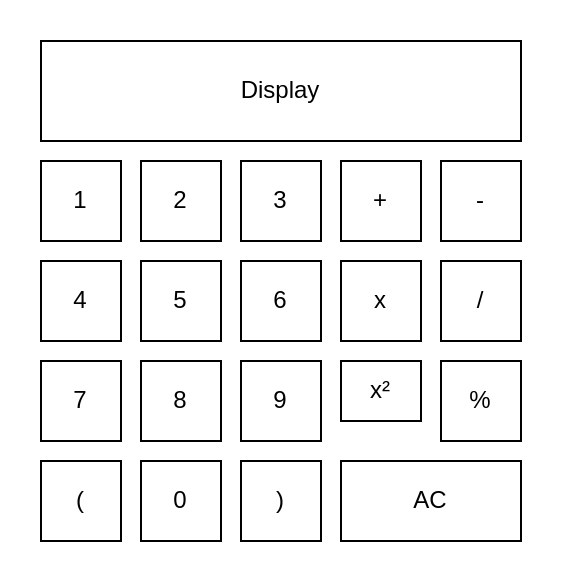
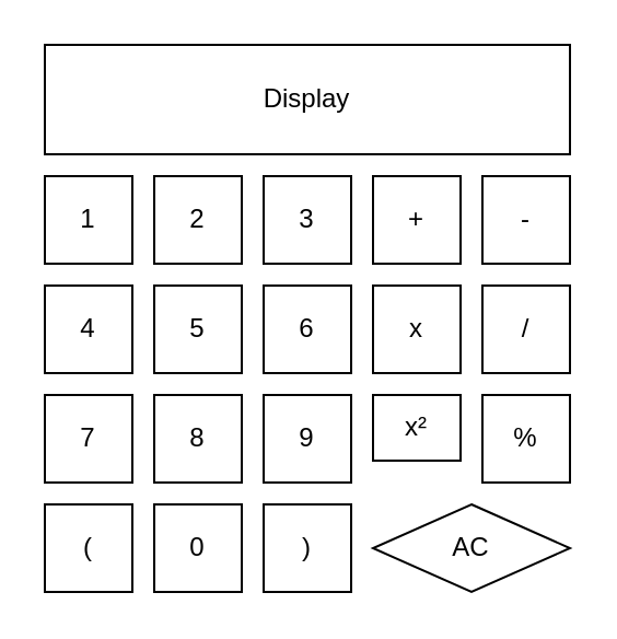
  <mxCell id="0" />
  <mxCell id="1" parent="0" />
  <mxCell id="2" value="1" style="whiteSpace=wrap;html=1;aspect=fixed;" vertex="1" parent="1"><mxGeometry x="20" y="80" width="40" height="40" as="geometry" /></mxCell>
  <mxCell id="3" value="2" style="whiteSpace=wrap;html=1;aspect=fixed;" vertex="1" parent="1"><mxGeometry x="70" y="80" width="40" height="40" as="geometry" /></mxCell>
  <mxCell id="4" value="3" style="whiteSpace=wrap;html=1;aspect=fixed;" vertex="1" parent="1"><mxGeometry x="120" y="80" width="40" height="40" as="geometry" /></mxCell>
  <mxCell id="5" value="4" style="whiteSpace=wrap;html=1;aspect=fixed;" vertex="1" parent="1"><mxGeometry x="20" y="130" width="40" height="40" as="geometry" /></mxCell>
  <mxCell id="6" value="5" style="whiteSpace=wrap;html=1;aspect=fixed;" vertex="1" parent="1"><mxGeometry x="70" y="130" width="40" height="40" as="geometry" /></mxCell>
  <mxCell id="7" value="6" style="whiteSpace=wrap;html=1;aspect=fixed;" vertex="1" parent="1"><mxGeometry x="120" y="130" width="40" height="40" as="geometry" /></mxCell>
  <mxCell id="8" value="7" style="whiteSpace=wrap;html=1;aspect=fixed;" vertex="1" parent="1"><mxGeometry x="20" y="180" width="40" height="40" as="geometry" /></mxCell>
  <mxCell id="9" value="8" style="whiteSpace=wrap;html=1;aspect=fixed;" vertex="1" parent="1"><mxGeometry x="70" y="180" width="40" height="40" as="geometry" /></mxCell>
  <mxCell id="10" value="9" style="whiteSpace=wrap;html=1;aspect=fixed;" vertex="1" parent="1"><mxGeometry x="120" y="180" width="40" height="40" as="geometry" /></mxCell>
  <mxCell id="11" value="(" style="whiteSpace=wrap;html=1;aspect=fixed;" vertex="1" parent="1"><mxGeometry x="20" y="230" width="40" height="40" as="geometry" /></mxCell>
  <mxCell id="12" value="0" style="whiteSpace=wrap;html=1;aspect=fixed;" vertex="1" parent="1"><mxGeometry x="70" y="230" width="40" height="40" as="geometry" /></mxCell>
  <mxCell id="13" value=")" style="whiteSpace=wrap;html=1;aspect=fixed;" vertex="1" parent="1"><mxGeometry x="120" y="230" width="40" height="40" as="geometry" /></mxCell>
- <mxCell id="14" value="AC" style="rounded=0;whiteSpace=wrap;html=1;" vertex="1" parent="1"><mxGeometry x="170" y="230" width="90" height="40" as="geometry" /></mxCell>
+ <mxCell id="14" value="AC" style="rhombus;whiteSpace=wrap;html=1;" vertex="1" parent="1"><mxGeometry x="170" y="230" width="90" height="40" as="geometry" /></mxCell>
  <mxCell id="15" value="Display" style="rounded=0;whiteSpace=wrap;html=1;" vertex="1" parent="1"><mxGeometry x="20" y="20" width="240" height="50" as="geometry" /></mxCell>
  <mxCell id="16" value="+" style="whiteSpace=wrap;html=1;aspect=fixed;" vertex="1" parent="1"><mxGeometry x="170" y="80" width="40" height="40" as="geometry" /></mxCell>
  <mxCell id="17" value="-" style="whiteSpace=wrap;html=1;aspect=fixed;" vertex="1" parent="1"><mxGeometry x="220" y="80" width="40" height="40" as="geometry" /></mxCell>
  <mxCell id="18" value="x" style="whiteSpace=wrap;html=1;aspect=fixed;" vertex="1" parent="1"><mxGeometry x="170" y="130" width="40" height="40" as="geometry" /></mxCell>
  <mxCell id="19" value="/" style="whiteSpace=wrap;html=1;aspect=fixed;" vertex="1" parent="1"><mxGeometry x="220" y="130" width="40" height="40" as="geometry" /></mxCell>
  <mxCell id="20" value="x²" style="whiteSpace=wrap;html=1;aspect=fixed;" vertex="1" parent="1"><mxGeometry x="170" y="180" width="40" height="30" as="geometry" /></mxCell>
  <mxCell id="21" value="%" style="whiteSpace=wrap;html=1;aspect=fixed;" vertex="1" parent="1"><mxGeometry x="220" y="180" width="40" height="40" as="geometry" /></mxCell>
